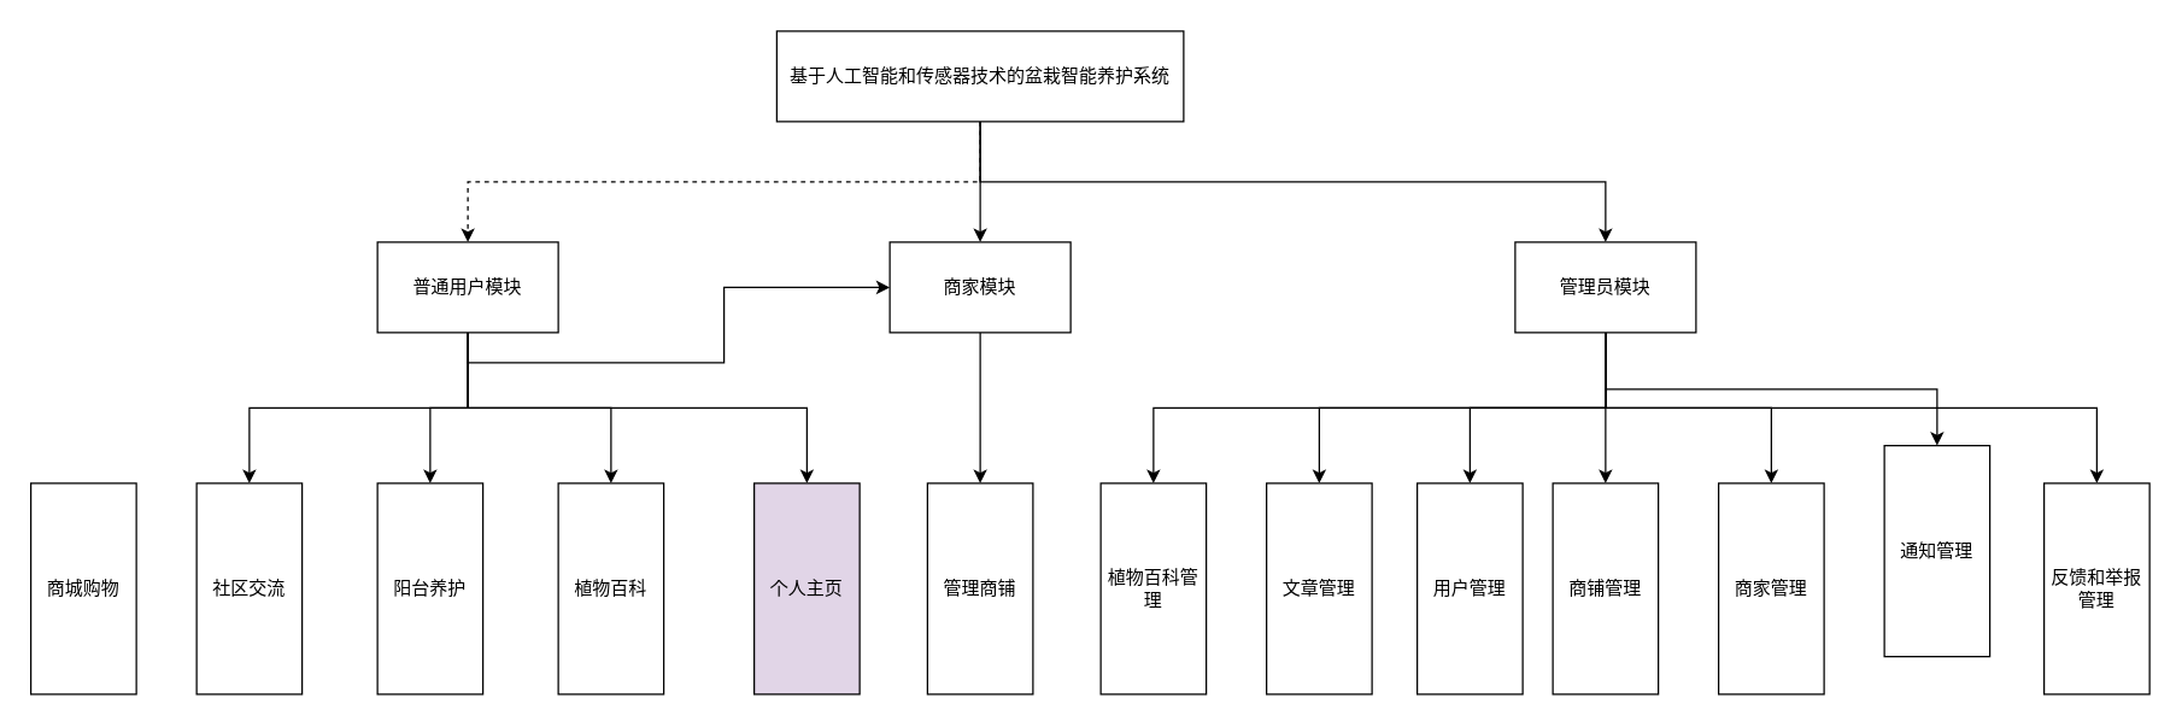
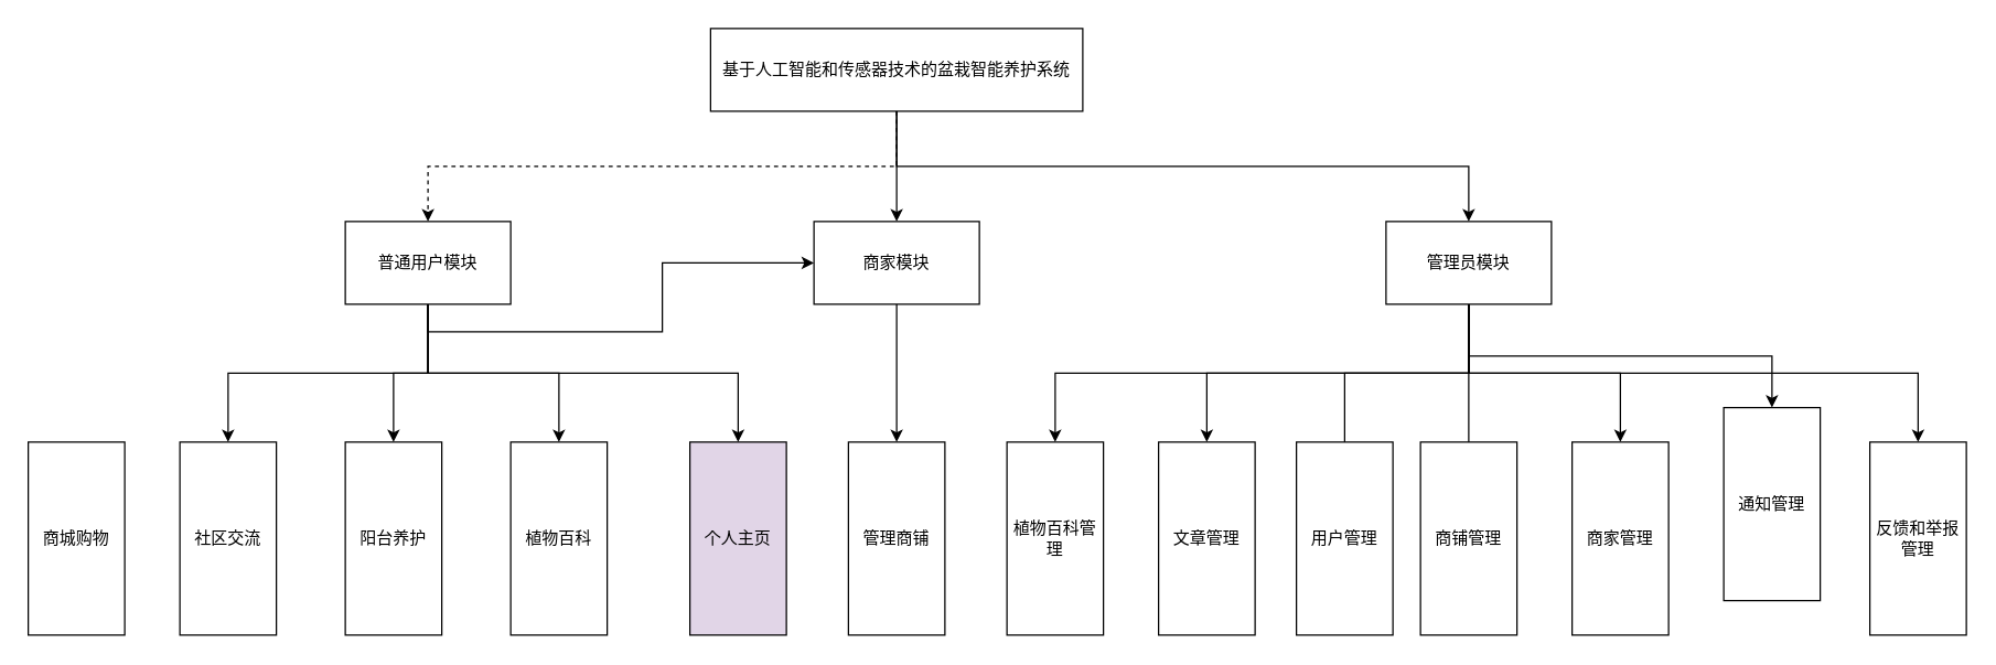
  <mxCell id="0" />
  <mxCell id="1" parent="0" />
  <mxCell id="2" style="edgeStyle=orthogonalEdgeStyle;rounded=0;orthogonalLoop=1;jettySize=auto;html=1;exitX=0.5;exitY=1;exitDx=0;exitDy=0;entryX=0.5;entryY=0;entryDx=0;entryDy=0;" parent="1" source="5" target="13" edge="1"><mxGeometry relative="1" as="geometry" /></mxCell>
  <mxCell id="3" style="edgeStyle=orthogonalEdgeStyle;rounded=0;orthogonalLoop=1;jettySize=auto;html=1;exitX=0.5;exitY=1;exitDx=0;exitDy=0;entryX=0.5;entryY=0;entryDx=0;entryDy=0;dashed=1;" parent="1" source="5" target="11" edge="1"><mxGeometry relative="1" as="geometry" /></mxCell>
  <mxCell id="4" style="edgeStyle=orthogonalEdgeStyle;rounded=0;orthogonalLoop=1;jettySize=auto;html=1;exitX=0.5;exitY=1;exitDx=0;exitDy=0;" parent="1" source="5" target="21" edge="1"><mxGeometry relative="1" as="geometry" /></mxCell>
  <mxCell id="5" value="基于人工智能和传感器技术的盆栽智能养护系统" style="rounded=0;whiteSpace=wrap;html=1;" parent="1" vertex="1"><mxGeometry x="515" y="20" width="270" height="60" as="geometry" /></mxCell>
  <mxCell id="6" style="edgeStyle=orthogonalEdgeStyle;rounded=0;orthogonalLoop=1;jettySize=auto;html=1;exitX=0.5;exitY=1;exitDx=0;exitDy=0;" parent="1" source="11" target="13" edge="1"><mxGeometry relative="1" as="geometry" /></mxCell>
  <mxCell id="7" style="edgeStyle=orthogonalEdgeStyle;rounded=0;orthogonalLoop=1;jettySize=auto;html=1;exitX=0.5;exitY=1;exitDx=0;exitDy=0;entryX=0.5;entryY=0;entryDx=0;entryDy=0;" parent="1" source="11" target="23" edge="1"><mxGeometry relative="1" as="geometry" /></mxCell>
  <mxCell id="8" style="edgeStyle=orthogonalEdgeStyle;rounded=0;orthogonalLoop=1;jettySize=auto;html=1;exitX=0.5;exitY=1;exitDx=0;exitDy=0;" parent="1" source="11" target="24" edge="1"><mxGeometry relative="1" as="geometry" /></mxCell>
  <mxCell id="9" style="edgeStyle=orthogonalEdgeStyle;rounded=0;orthogonalLoop=1;jettySize=auto;html=1;exitX=0.5;exitY=1;exitDx=0;exitDy=0;" parent="1" source="11" target="25" edge="1"><mxGeometry relative="1" as="geometry" /></mxCell>
  <mxCell id="10" style="edgeStyle=orthogonalEdgeStyle;rounded=0;orthogonalLoop=1;jettySize=auto;html=1;exitX=0.5;exitY=1;exitDx=0;exitDy=0;" parent="1" source="11" target="26" edge="1"><mxGeometry relative="1" as="geometry" /></mxCell>
  <mxCell id="11" value="普通用户模块" style="rounded=0;whiteSpace=wrap;html=1;" parent="1" vertex="1"><mxGeometry x="250" y="160" width="120" height="60" as="geometry" /></mxCell>
  <mxCell id="12" style="edgeStyle=orthogonalEdgeStyle;rounded=0;orthogonalLoop=1;jettySize=auto;html=1;exitX=0.5;exitY=1;exitDx=0;exitDy=0;" parent="1" source="13" target="27" edge="1"><mxGeometry relative="1" as="geometry" /></mxCell>
  <mxCell id="13" value="商家模块" style="rounded=0;whiteSpace=wrap;html=1;" parent="1" vertex="1"><mxGeometry x="590" y="160" width="120" height="60" as="geometry" /></mxCell>
  <mxCell id="14" style="edgeStyle=orthogonalEdgeStyle;rounded=0;orthogonalLoop=1;jettySize=auto;html=1;exitX=0.5;exitY=1;exitDx=0;exitDy=0;entryX=0.5;entryY=0;entryDx=0;entryDy=0;" parent="1" source="21" target="30" edge="1"><mxGeometry relative="1" as="geometry" /></mxCell>
  <mxCell id="15" style="edgeStyle=orthogonalEdgeStyle;rounded=0;orthogonalLoop=1;jettySize=auto;html=1;exitX=0.5;exitY=1;exitDx=0;exitDy=0;entryX=0.5;entryY=0;entryDx=0;entryDy=0;" parent="1" source="21" target="28" edge="1"><mxGeometry relative="1" as="geometry" /></mxCell>
- <mxCell id="16" style="edgeStyle=orthogonalEdgeStyle;rounded=0;orthogonalLoop=1;jettySize=auto;html=1;exitX=0.5;exitY=1;exitDx=0;exitDy=0;entryX=0.5;entryY=0;entryDx=0;entryDy=0;" parent="1" source="21" target="31" edge="1"><mxGeometry relative="1" as="geometry" /></mxCell>
- <mxCell id="17" style="edgeStyle=orthogonalEdgeStyle;rounded=0;orthogonalLoop=1;jettySize=auto;html=1;exitX=0.5;exitY=1;exitDx=0;exitDy=0;entryX=0.5;entryY=0;entryDx=0;entryDy=0;" parent="1" source="21" target="29" edge="1"><mxGeometry relative="1" as="geometry" /></mxCell>
+ <mxCell id="16" style="edgeStyle=orthogonalEdgeStyle;rounded=0;orthogonalLoop=1;jettySize=auto;html=1;exitX=0.5;exitY=1;exitDx=0;exitDy=0;entryX=0.5;entryY=0;entryDx=0;entryDy=0;endArrow=none;" parent="1" source="21" target="31" edge="1"><mxGeometry relative="1" as="geometry" /></mxCell>
+ <mxCell id="17" style="edgeStyle=orthogonalEdgeStyle;rounded=0;orthogonalLoop=1;jettySize=auto;html=1;exitX=0.5;exitY=1;exitDx=0;exitDy=0;entryX=0.5;entryY=0;entryDx=0;entryDy=0;endArrow=none;" parent="1" source="21" target="29" edge="1"><mxGeometry relative="1" as="geometry" /></mxCell>
  <mxCell id="18" style="edgeStyle=orthogonalEdgeStyle;rounded=0;orthogonalLoop=1;jettySize=auto;html=1;exitX=0.5;exitY=1;exitDx=0;exitDy=0;" edge="1" parent="1" source="21" target="32"><mxGeometry relative="1" as="geometry" /></mxCell>
  <mxCell id="19" style="edgeStyle=orthogonalEdgeStyle;rounded=0;orthogonalLoop=1;jettySize=auto;html=1;exitX=0.5;exitY=1;exitDx=0;exitDy=0;entryX=0.5;entryY=0;entryDx=0;entryDy=0;" edge="1" parent="1" source="21" target="33"><mxGeometry relative="1" as="geometry" /></mxCell>
  <mxCell id="20" style="edgeStyle=orthogonalEdgeStyle;rounded=0;orthogonalLoop=1;jettySize=auto;html=1;exitX=0.5;exitY=1;exitDx=0;exitDy=0;" edge="1" parent="1" source="21" target="34"><mxGeometry relative="1" as="geometry" /></mxCell>
  <mxCell id="21" value="管理员模块" style="rounded=0;whiteSpace=wrap;html=1;" parent="1" vertex="1"><mxGeometry x="1005" y="160" width="120" height="60" as="geometry" /></mxCell>
  <mxCell id="22" value="商城购物" style="rounded=0;whiteSpace=wrap;html=1;" parent="1" vertex="1"><mxGeometry x="20" y="320" width="70" height="140" as="geometry" /></mxCell>
  <mxCell id="23" value="社区交流&lt;span style=&quot;color: rgba(0 , 0 , 0 , 0) ; font-family: monospace ; font-size: 0px&quot;&gt;%3CmxGraphModel%3E%3Croot%3E%3CmxCell%20id%3D%220%22%2F%3E%3CmxCell%20id%3D%221%22%20parent%3D%220%22%2F%3E%3CmxCell%20id%3D%222%22%20value%3D%22%E5%95%86%E5%9F%8E%E8%B4%AD%E7%89%A9%22%20style%3D%22rounded%3D0%3BwhiteSpace%3Dwrap%3Bhtml%3D1%3B%22%20vertex%3D%221%22%20parent%3D%221%22%3E%3CmxGeometry%20x%3D%22-50%22%20y%3D%22400%22%20width%3D%2270%22%20height%3D%22140%22%20as%3D%22geometry%22%2F%3E%3C%2FmxCell%3E%3C%2Froot%3E%3C%2FmxGraphModel%3E&lt;/span&gt;" style="rounded=0;whiteSpace=wrap;html=1;" parent="1" vertex="1"><mxGeometry x="130" y="320" width="70" height="140" as="geometry" /></mxCell>
  <mxCell id="24" value="阳台养护" style="rounded=0;whiteSpace=wrap;html=1;" parent="1" vertex="1"><mxGeometry x="250" y="320" width="70" height="140" as="geometry" /></mxCell>
  <mxCell id="25" value="植物百科" style="rounded=0;whiteSpace=wrap;html=1;" parent="1" vertex="1"><mxGeometry x="370" y="320" width="70" height="140" as="geometry" /></mxCell>
  <mxCell id="26" value="个人主页" style="rounded=0;whiteSpace=wrap;html=1;fillColor=#e1d5e7;" parent="1" vertex="1"><mxGeometry x="500" y="320" width="70" height="140" as="geometry" /></mxCell>
  <mxCell id="27" value="管理商铺" style="rounded=0;whiteSpace=wrap;html=1;" parent="1" vertex="1"><mxGeometry x="615" y="320" width="70" height="140" as="geometry" /></mxCell>
  <mxCell id="28" value="文章管理" style="rounded=0;whiteSpace=wrap;html=1;" parent="1" vertex="1"><mxGeometry x="840" y="320" width="70" height="140" as="geometry" /></mxCell>
  <mxCell id="29" value="商铺管理" style="rounded=0;whiteSpace=wrap;html=1;" parent="1" vertex="1"><mxGeometry x="1030" y="320" width="70" height="140" as="geometry" /></mxCell>
  <mxCell id="30" value="植物百科管理&lt;span style=&quot;color: rgba(0 , 0 , 0 , 0) ; font-family: monospace ; font-size: 0px&quot;&gt;%3CmxGraphModel%3E%3Croot%3E%3CmxCell%20id%3D%220%22%2F%3E%3CmxCell%20id%3D%221%22%20parent%3D%220%22%2F%3E%3CmxCell%20id%3D%222%22%20value%3D%22%E6%9F%A5%E8%AF%A2%E7%BB%9F%E8%AE%A1%22%20style%3D%22rounded%3D0%3BwhiteSpace%3Dwrap%3Bhtml%3D1%3B%22%20vertex%3D%221%22%20parent%3D%221%22%3E%3CmxGeometry%20x%3D%22827%22%20y%3D%22380%22%20width%3D%2270%22%20height%3D%22140%22%20as%3D%22geometry%22%2F%3E%3C%2FmxCell%3E%3C%2Froot%3E%3C%2FmxGraphModel%3E&lt;/span&gt;" style="rounded=0;whiteSpace=wrap;html=1;" parent="1" vertex="1"><mxGeometry x="730" y="320" width="70" height="140" as="geometry" /></mxCell>
  <mxCell id="31" value="用户管理" style="rounded=0;whiteSpace=wrap;html=1;" parent="1" vertex="1"><mxGeometry x="940" y="320" width="70" height="140" as="geometry" /></mxCell>
  <mxCell id="32" value="商家管理" style="rounded=0;whiteSpace=wrap;html=1;" vertex="1" parent="1"><mxGeometry x="1140" y="320" width="70" height="140" as="geometry" /></mxCell>
  <mxCell id="33" value="通知管理" style="rounded=0;whiteSpace=wrap;html=1;" vertex="1" parent="1"><mxGeometry x="1250" y="295" width="70" height="140" as="geometry" /></mxCell>
  <mxCell id="34" value="反馈和举报管理" style="rounded=0;whiteSpace=wrap;html=1;" vertex="1" parent="1"><mxGeometry x="1356" y="320" width="70" height="140" as="geometry" /></mxCell>
